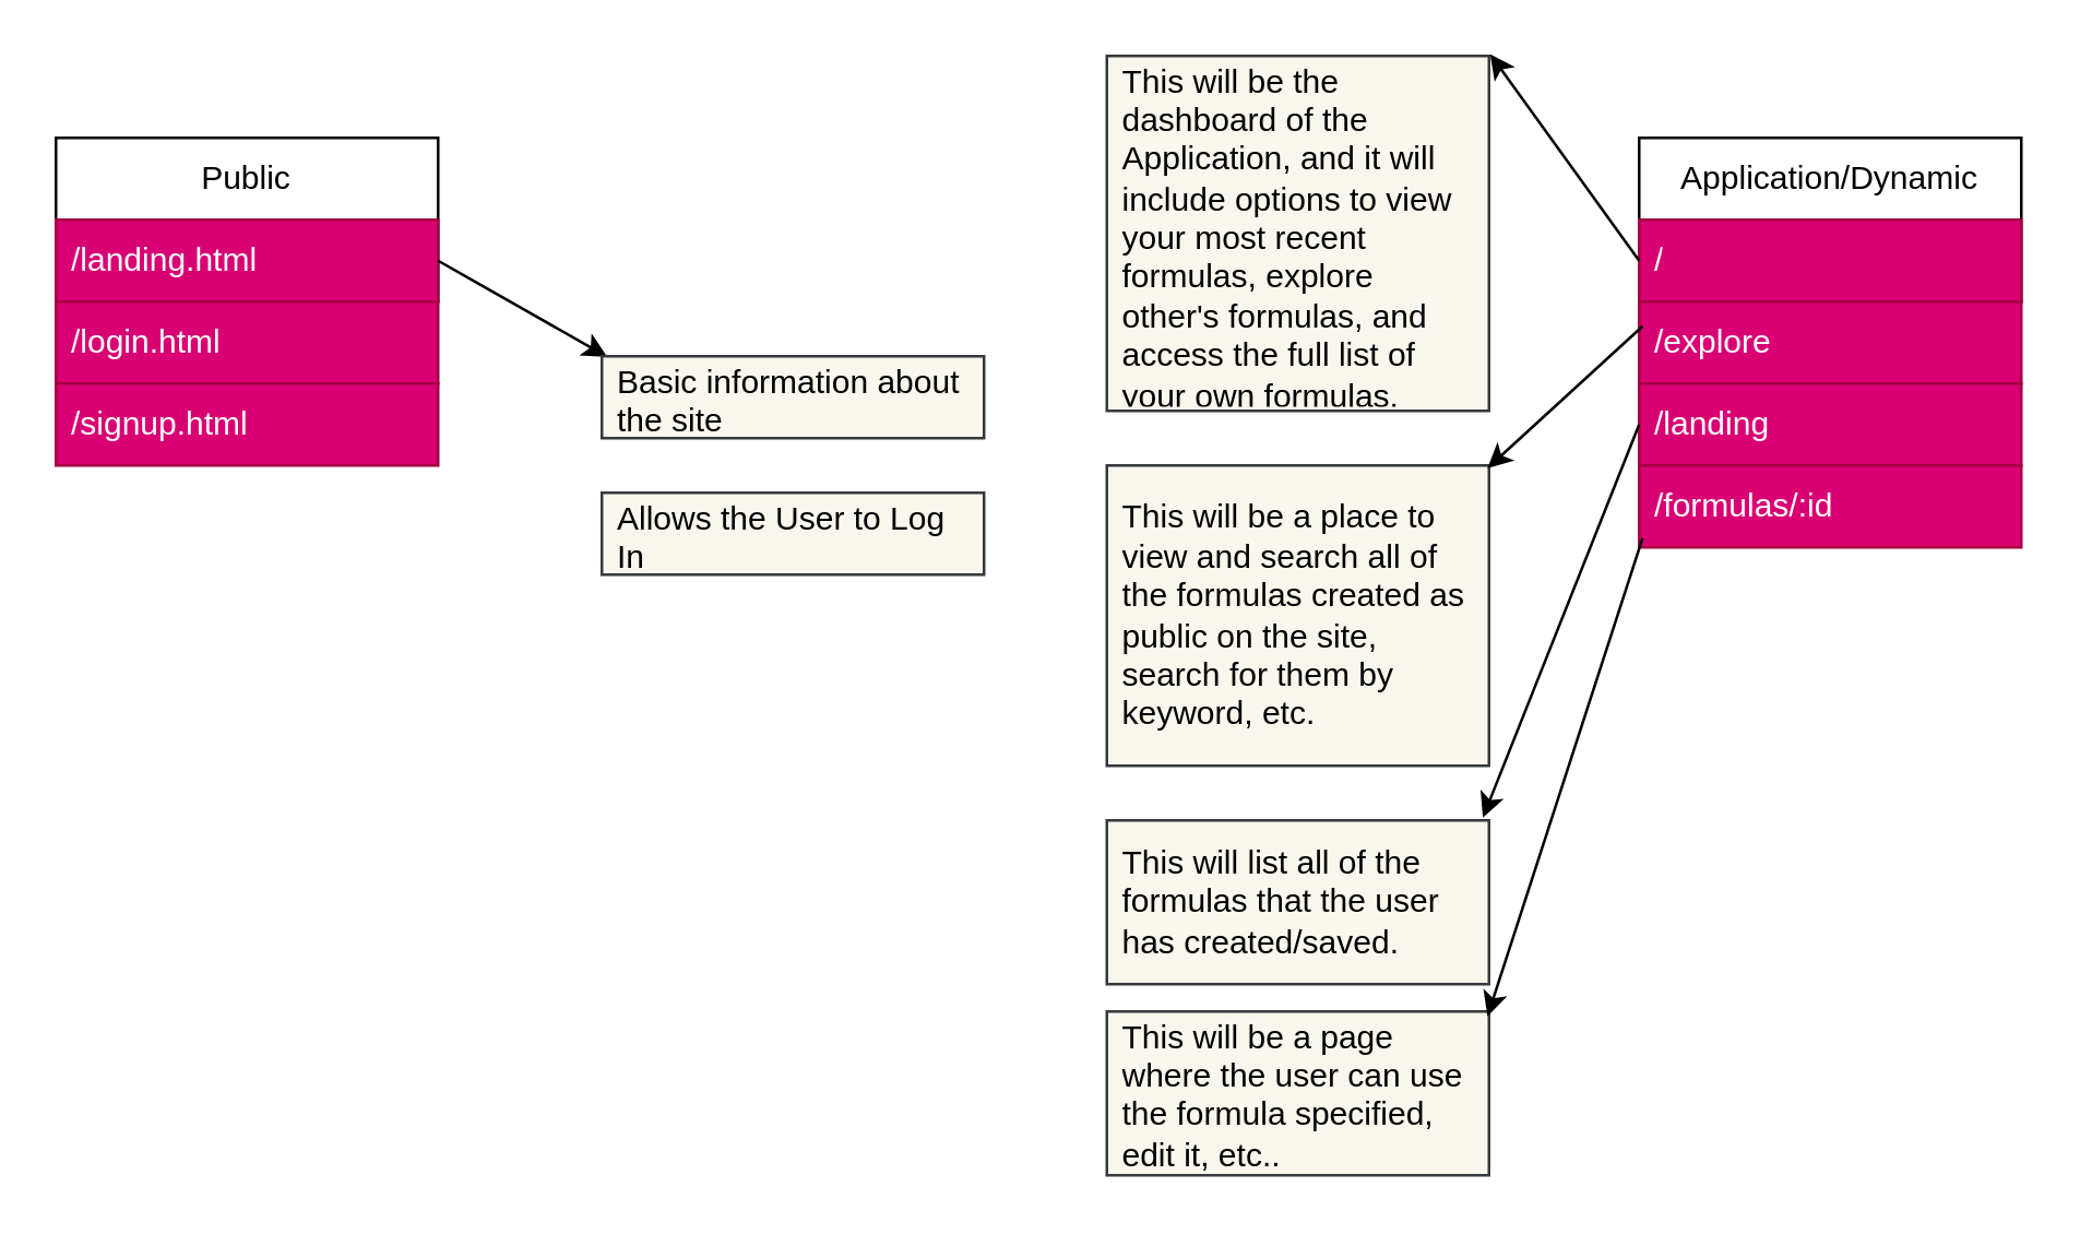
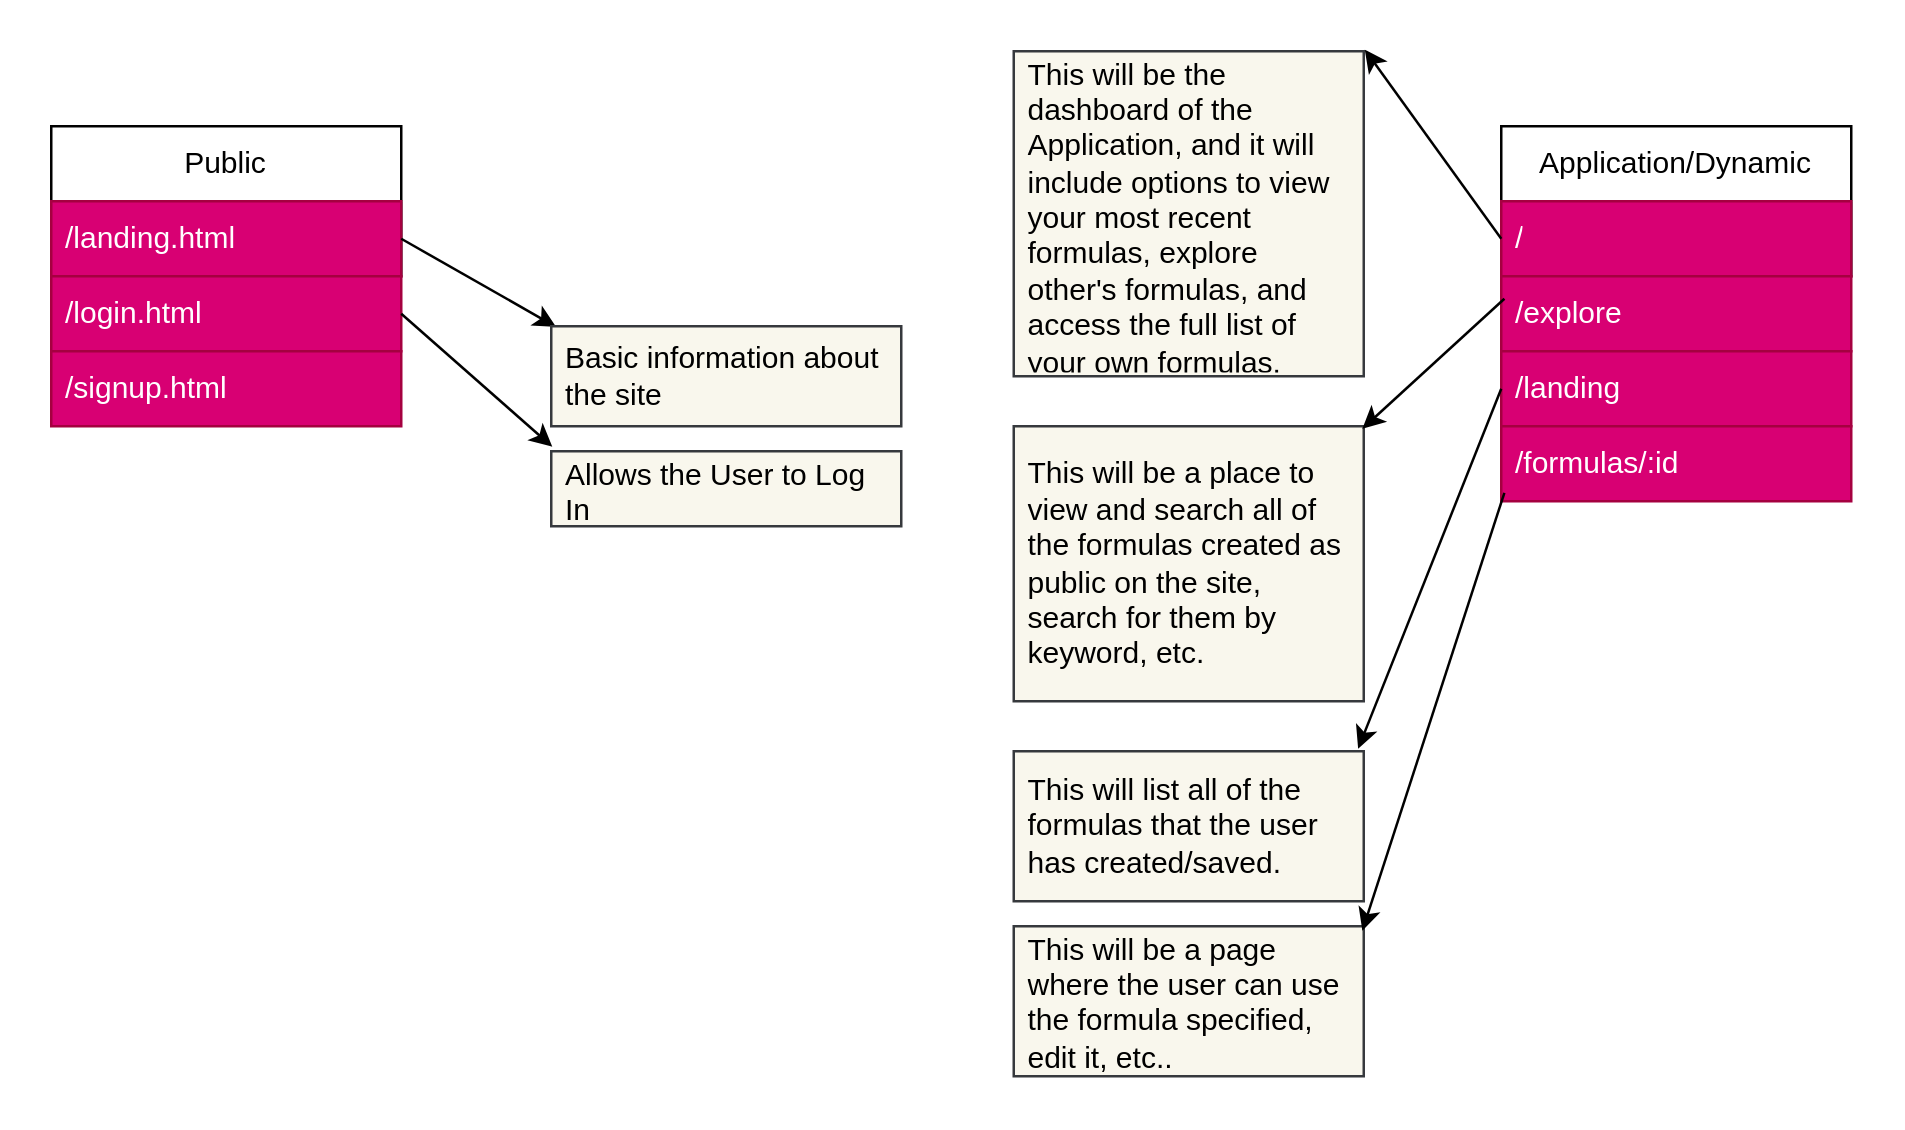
  <mxCell id="0" />
  <mxCell id="1" parent="0" />
  <mxCell id="2" value="Public" style="swimlane;fontStyle=0;childLayout=stackLayout;horizontal=1;startSize=30;horizontalStack=0;resizeParent=1;resizeParentMax=0;resizeLast=0;collapsible=1;marginBottom=0;whiteSpace=wrap;html=1;" vertex="1" parent="1"><mxGeometry x="20" y="50" width="140" height="60" as="geometry" /></mxCell>
  <mxCell id="3" value="/landing.html" style="text;strokeColor=#A50040;fillColor=#d80073;align=left;verticalAlign=middle;spacingLeft=4;spacingRight=4;overflow=hidden;points=[[0,0.5],[1,0.5]];portConstraint=eastwest;rotatable=0;whiteSpace=wrap;html=1;fontColor=#ffffff;" vertex="1" parent="2"><mxGeometry y="30" width="140" height="30" as="geometry" /></mxCell>
  <mxCell id="4" value="/login.html" style="text;strokeColor=#A50040;fillColor=#d80073;align=left;verticalAlign=middle;spacingLeft=4;spacingRight=4;overflow=hidden;points=[[0,0.5],[1,0.5]];portConstraint=eastwest;rotatable=0;whiteSpace=wrap;html=1;fontColor=#ffffff;" vertex="1" parent="1"><mxGeometry x="20" y="110" width="140" height="30" as="geometry" /></mxCell>
  <mxCell id="5" value="/signup.html" style="text;strokeColor=#A50040;fillColor=#d80073;align=left;verticalAlign=middle;spacingLeft=4;spacingRight=4;overflow=hidden;points=[[0,0.5],[1,0.5]];portConstraint=eastwest;rotatable=0;whiteSpace=wrap;html=1;fontColor=#ffffff;" vertex="1" parent="1"><mxGeometry x="20" y="140" width="140" height="30" as="geometry" /></mxCell>
  <mxCell id="6" value="Application/Dynamic" style="swimlane;fontStyle=0;childLayout=stackLayout;horizontal=1;startSize=30;horizontalStack=0;resizeParent=1;resizeParentMax=0;resizeLast=0;collapsible=1;marginBottom=0;whiteSpace=wrap;html=1;" vertex="1" parent="1"><mxGeometry x="600" y="50" width="140" height="60" as="geometry" /></mxCell>
  <mxCell id="7" value="/" style="text;strokeColor=#A50040;fillColor=#d80073;align=left;verticalAlign=middle;spacingLeft=4;spacingRight=4;overflow=hidden;points=[[0,0.5],[1,0.5]];portConstraint=eastwest;rotatable=0;whiteSpace=wrap;html=1;fontColor=#ffffff;" vertex="1" parent="6"><mxGeometry y="30" width="140" height="30" as="geometry" /></mxCell>
  <mxCell id="8" value="/explore" style="text;strokeColor=#A50040;fillColor=#d80073;align=left;verticalAlign=middle;spacingLeft=4;spacingRight=4;overflow=hidden;points=[[0,0.5],[1,0.5]];portConstraint=eastwest;rotatable=0;whiteSpace=wrap;html=1;fontColor=#ffffff;" vertex="1" parent="1"><mxGeometry x="600" y="110" width="140" height="30" as="geometry" /></mxCell>
  <mxCell id="9" value="/landing" style="text;strokeColor=#A50040;fillColor=#d80073;align=left;verticalAlign=middle;spacingLeft=4;spacingRight=4;overflow=hidden;points=[[0,0.5],[1,0.5]];portConstraint=eastwest;rotatable=0;whiteSpace=wrap;html=1;fontColor=#ffffff;" vertex="1" parent="1"><mxGeometry x="600" y="140" width="140" height="30" as="geometry" /></mxCell>
  <mxCell id="10" value="" style="endArrow=classic;html=1;exitX=1;exitY=0.75;exitDx=0;exitDy=0;entryX=0.014;entryY=0.007;entryDx=0;entryDy=0;entryPerimeter=0;" edge="1" parent="1" source="2" target="11"><mxGeometry width="50" height="50" relative="1" as="geometry"><mxPoint x="330" y="310" as="sourcePoint" /><mxPoint x="270" y="110" as="targetPoint" /></mxGeometry></mxCell>
- <mxCell id="11" value="Basic information about the site" style="text;strokeColor=#36393d;fillColor=#f9f7ed;align=left;verticalAlign=middle;spacingLeft=4;spacingRight=4;overflow=hidden;points=[[0,0.5],[1,0.5]];portConstraint=eastwest;rotatable=0;whiteSpace=wrap;html=1;fontColor=#000000;" vertex="1" parent="1"><mxGeometry x="220" y="130" width="140" height="30" as="geometry" /></mxCell>
+ <mxCell id="11" value="Basic information about the site" style="text;strokeColor=#36393d;fillColor=#f9f7ed;align=left;verticalAlign=middle;spacingLeft=4;spacingRight=4;overflow=hidden;points=[[0,0.5],[1,0.5]];portConstraint=eastwest;rotatable=0;whiteSpace=wrap;html=1;fontColor=#000000;" vertex="1" parent="1"><mxGeometry x="220" y="130" width="140" height="40" as="geometry" /></mxCell>
  <mxCell id="12" value="Allows the User to Log In" style="text;strokeColor=#36393d;fillColor=#f9f7ed;align=left;verticalAlign=middle;spacingLeft=4;spacingRight=4;overflow=hidden;points=[[0,0.5],[1,0.5]];portConstraint=eastwest;rotatable=0;whiteSpace=wrap;html=1;fontColor=#000000;" vertex="1" parent="1"><mxGeometry x="220" y="180" width="140" height="30" as="geometry" /></mxCell>
+ <mxCell id="13" value="" style="endArrow=classic;html=1;fontColor=#000000;exitX=1;exitY=0.5;exitDx=0;exitDy=0;entryX=0.003;entryY=-0.06;entryDx=0;entryDy=0;entryPerimeter=0;" edge="1" parent="1" source="4" target="12"><mxGeometry width="50" height="50" relative="1" as="geometry"><mxPoint x="330" y="300" as="sourcePoint" /><mxPoint x="380" y="250" as="targetPoint" /></mxGeometry></mxCell>
  <mxCell id="14" value="This will be the dashboard of the Application, and it will include options to view your most recent formulas, explore other's formulas, and access the full list of your own formulas." style="text;strokeColor=#36393d;fillColor=#f9f7ed;align=left;verticalAlign=middle;spacingLeft=4;spacingRight=4;overflow=hidden;points=[[0,0.5],[1,0.5]];portConstraint=eastwest;rotatable=0;whiteSpace=wrap;html=1;fontColor=#000000;" vertex="1" parent="1"><mxGeometry x="405" y="20" width="140" height="130" as="geometry" /></mxCell>
  <mxCell id="15" value="" style="endArrow=classic;html=1;fontColor=#000000;exitX=0;exitY=0.5;exitDx=0;exitDy=0;entryX=1.003;entryY=-0.005;entryDx=0;entryDy=0;entryPerimeter=0;" edge="1" parent="1" source="7" target="14"><mxGeometry width="50" height="50" relative="1" as="geometry"><mxPoint x="330" y="250" as="sourcePoint" /><mxPoint x="380" y="200" as="targetPoint" /></mxGeometry></mxCell>
  <mxCell id="16" value="This will be a place to view and search all of the formulas created as public on the site, search for them by keyword, etc." style="text;strokeColor=#36393d;fillColor=#f9f7ed;align=left;verticalAlign=middle;spacingLeft=4;spacingRight=4;overflow=hidden;points=[[0,0.5],[1,0.5]];portConstraint=eastwest;rotatable=0;whiteSpace=wrap;html=1;fontColor=#000000;" vertex="1" parent="1"><mxGeometry x="405" y="170" width="140" height="110" as="geometry" /></mxCell>
  <mxCell id="17" value="" style="endArrow=classic;html=1;fontColor=#000000;exitX=0.009;exitY=0.3;exitDx=0;exitDy=0;exitPerimeter=0;entryX=0.996;entryY=0.009;entryDx=0;entryDy=0;entryPerimeter=0;" edge="1" parent="1" source="8" target="16"><mxGeometry width="50" height="50" relative="1" as="geometry"><mxPoint x="330" y="270" as="sourcePoint" /><mxPoint x="380" y="220" as="targetPoint" /></mxGeometry></mxCell>
  <mxCell id="18" value="This will list all of the formulas that the user has created/saved." style="text;strokeColor=#36393d;fillColor=#f9f7ed;align=left;verticalAlign=middle;spacingLeft=4;spacingRight=4;overflow=hidden;points=[[0,0.5],[1,0.5]];portConstraint=eastwest;rotatable=0;whiteSpace=wrap;html=1;fontColor=#000000;" vertex="1" parent="1"><mxGeometry x="405" y="300" width="140" height="60" as="geometry" /></mxCell>
  <mxCell id="19" value="This will be a page where the user can use the formula specified, edit it, etc.." style="text;strokeColor=#36393d;fillColor=#f9f7ed;align=left;verticalAlign=middle;spacingLeft=4;spacingRight=4;overflow=hidden;points=[[0,0.5],[1,0.5]];portConstraint=eastwest;rotatable=0;whiteSpace=wrap;html=1;fontColor=#000000;" vertex="1" parent="1"><mxGeometry x="405" y="370" width="140" height="60" as="geometry" /></mxCell>
  <mxCell id="20" value="/formulas/:id" style="text;strokeColor=#A50040;fillColor=#d80073;align=left;verticalAlign=middle;spacingLeft=4;spacingRight=4;overflow=hidden;points=[[0,0.5],[1,0.5]];portConstraint=eastwest;rotatable=0;whiteSpace=wrap;html=1;fontColor=#ffffff;" vertex="1" parent="1"><mxGeometry x="600" y="170" width="140" height="30" as="geometry" /></mxCell>
  <mxCell id="21" value="" style="endArrow=classic;html=1;fontColor=#000000;exitX=0;exitY=0.5;exitDx=0;exitDy=0;entryX=0.984;entryY=-0.017;entryDx=0;entryDy=0;entryPerimeter=0;" edge="1" parent="1" source="9" target="18"><mxGeometry width="50" height="50" relative="1" as="geometry"><mxPoint x="330" y="290" as="sourcePoint" /><mxPoint x="380" y="240" as="targetPoint" /></mxGeometry></mxCell>
  <mxCell id="22" value="" style="endArrow=classic;html=1;fontColor=#000000;exitX=0.009;exitY=0.887;exitDx=0;exitDy=0;exitPerimeter=0;entryX=0.996;entryY=0.03;entryDx=0;entryDy=0;entryPerimeter=0;" edge="1" parent="1" source="20" target="19"><mxGeometry width="50" height="50" relative="1" as="geometry"><mxPoint x="330" y="290" as="sourcePoint" /><mxPoint x="380" y="240" as="targetPoint" /></mxGeometry></mxCell>
